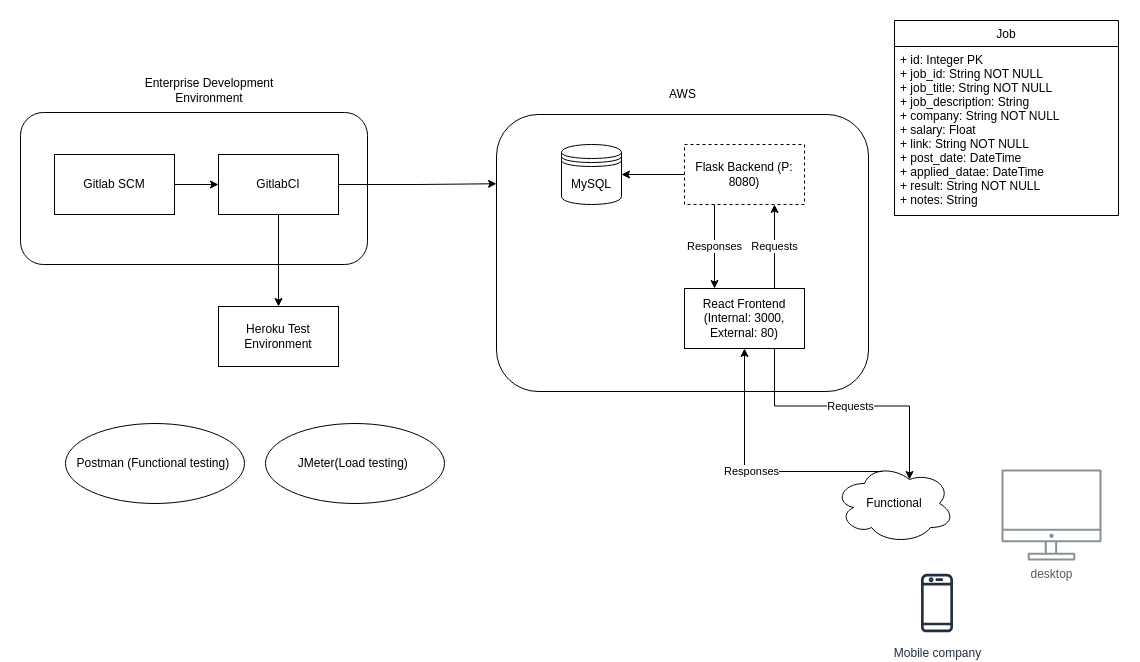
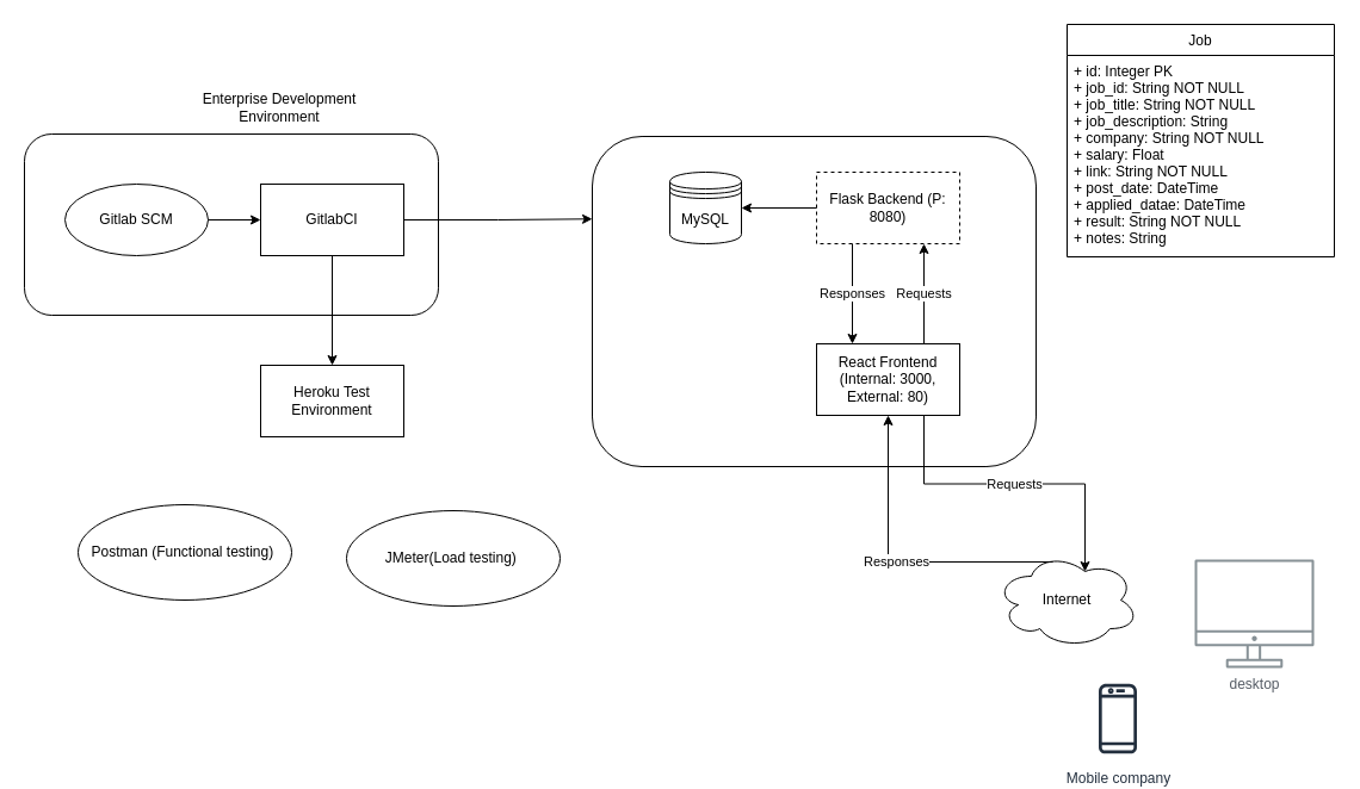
  <mxCell id="0" />
  <mxCell id="1" parent="0" />
  <mxCell id="2" value="" style="rounded=1;whiteSpace=wrap;html=1;fillColor=none;" vertex="1" parent="1"><mxGeometry x="20" y="112" width="347" height="152" as="geometry" /></mxCell>
  <mxCell id="3" value="" style="rounded=1;whiteSpace=wrap;html=1;fillColor=none;" vertex="1" parent="1"><mxGeometry x="496" y="114" width="372" height="277" as="geometry" /></mxCell>
  <mxCell id="4" value="" style="shape=datastore;whiteSpace=wrap;html=1;" vertex="1" parent="1"><mxGeometry x="561" y="144" width="60" height="60" as="geometry" /></mxCell>
  <mxCell id="5" value="MySQL" style="text;html=1;strokeColor=none;fillColor=none;align=center;verticalAlign=middle;whiteSpace=wrap;rounded=0;" vertex="1" parent="1"><mxGeometry x="561" y="169" width="60" height="30" as="geometry" /></mxCell>
  <mxCell id="6" value="Responses" style="edgeStyle=orthogonalEdgeStyle;rounded=0;orthogonalLoop=1;jettySize=auto;html=1;exitX=0.25;exitY=1;exitDx=0;exitDy=0;entryX=0.25;entryY=0;entryDx=0;entryDy=0;" edge="1" parent="1" source="7" target="11"><mxGeometry relative="1" as="geometry"><mxPoint x="714" y="280" as="targetPoint" /></mxGeometry></mxCell>
  <mxCell id="7" value="Flask Backend (P: 8080)" style="rounded=0;whiteSpace=wrap;html=1;fillColor=none;dashed=1;" vertex="1" parent="1"><mxGeometry x="684" y="144" width="120" height="60" as="geometry" /></mxCell>
  <mxCell id="8" value="" style="endArrow=classic;html=1;rounded=0;exitX=0;exitY=0.5;exitDx=0;exitDy=0;entryX=1;entryY=0.5;entryDx=0;entryDy=0;" edge="1" parent="1" source="7" target="4"><mxGeometry width="50" height="50" relative="1" as="geometry"><mxPoint x="650" y="136" as="sourcePoint" /><mxPoint x="700" y="86" as="targetPoint" /></mxGeometry></mxCell>
  <mxCell id="9" value="Requests" style="edgeStyle=orthogonalEdgeStyle;rounded=0;orthogonalLoop=1;jettySize=auto;html=1;exitX=0.75;exitY=0;exitDx=0;exitDy=0;entryX=0.75;entryY=1;entryDx=0;entryDy=0;" edge="1" parent="1" source="11" target="7"><mxGeometry relative="1" as="geometry" /></mxCell>
  <mxCell id="10" value="Requests" style="edgeStyle=orthogonalEdgeStyle;rounded=0;orthogonalLoop=1;jettySize=auto;html=1;exitX=0.75;exitY=1;exitDx=0;exitDy=0;entryX=0.625;entryY=0.2;entryDx=0;entryDy=0;entryPerimeter=0;" edge="1" parent="1" source="11" target="14"><mxGeometry relative="1" as="geometry" /></mxCell>
  <mxCell id="11" value="React Frontend &lt;br&gt;(Internal: 3000, External: 80)" style="rounded=0;whiteSpace=wrap;html=1;fillColor=none;" vertex="1" parent="1"><mxGeometry x="684" y="288" width="120" height="60" as="geometry" /></mxCell>
- <mxCell id="12" value="AWS" style="text;html=1;strokeColor=none;fillColor=none;align=center;verticalAlign=middle;whiteSpace=wrap;rounded=0;" vertex="1" parent="1"><mxGeometry x="634.5" y="79" width="95" height="29" as="geometry" /></mxCell>
  <mxCell id="13" value="Responses" style="edgeStyle=orthogonalEdgeStyle;rounded=0;orthogonalLoop=1;jettySize=auto;html=1;exitX=0.4;exitY=0.1;exitDx=0;exitDy=0;exitPerimeter=0;entryX=0.5;entryY=1;entryDx=0;entryDy=0;" edge="1" parent="1" source="14" target="11"><mxGeometry relative="1" as="geometry" /></mxCell>
- <mxCell id="14" value="Functional" style="ellipse;shape=cloud;whiteSpace=wrap;html=1;fillColor=none;" vertex="1" parent="1"><mxGeometry x="834" y="463" width="120" height="80" as="geometry" /></mxCell>
- <mxCell id="15" value="Enterprise Development Environment" style="text;html=1;strokeColor=none;fillColor=none;align=center;verticalAlign=middle;whiteSpace=wrap;rounded=0;" vertex="1" parent="1"><mxGeometry x="128" y="75" width="162" height="29" as="geometry" /></mxCell>
+ <mxCell id="14" value="Internet" style="ellipse;shape=cloud;whiteSpace=wrap;html=1;fillColor=none;" vertex="1" parent="1"><mxGeometry x="834" y="463" width="120" height="80" as="geometry" /></mxCell>
+ <mxCell id="15" value="Enterprise Development Environment" style="text;html=1;strokeColor=none;fillColor=none;align=center;verticalAlign=middle;whiteSpace=wrap;rounded=0;" vertex="1" parent="1"><mxGeometry x="153" y="75" width="162" height="29" as="geometry" /></mxCell>
  <mxCell id="16" style="edgeStyle=orthogonalEdgeStyle;rounded=0;orthogonalLoop=1;jettySize=auto;html=1;exitX=1;exitY=0.5;exitDx=0;exitDy=0;entryX=0;entryY=0.5;entryDx=0;entryDy=0;" edge="1" parent="1" source="17" target="20"><mxGeometry relative="1" as="geometry" /></mxCell>
- <mxCell id="17" value="Gitlab SCM" style="rounded=0;whiteSpace=wrap;html=1;fillColor=none;" vertex="1" parent="1"><mxGeometry x="54" y="154" width="120" height="60" as="geometry" /></mxCell>
+ <mxCell id="17" value="Gitlab SCM" style="ellipse;whiteSpace=wrap;html=1;fillColor=none;" vertex="1" parent="1"><mxGeometry x="54" y="154" width="120" height="60" as="geometry" /></mxCell>
  <mxCell id="18" style="edgeStyle=orthogonalEdgeStyle;rounded=0;orthogonalLoop=1;jettySize=auto;html=1;exitX=1;exitY=0.5;exitDx=0;exitDy=0;entryX=0;entryY=0.25;entryDx=0;entryDy=0;" edge="1" parent="1" source="20" target="3"><mxGeometry relative="1" as="geometry" /></mxCell>
  <mxCell id="19" style="edgeStyle=orthogonalEdgeStyle;rounded=0;orthogonalLoop=1;jettySize=auto;html=1;exitX=0.5;exitY=1;exitDx=0;exitDy=0;" edge="1" parent="1" source="20" target="21"><mxGeometry relative="1" as="geometry" /></mxCell>
  <mxCell id="20" value="GitlabCI" style="rounded=0;whiteSpace=wrap;html=1;fillColor=none;" vertex="1" parent="1"><mxGeometry x="218" y="154" width="120" height="60" as="geometry" /></mxCell>
  <mxCell id="21" value="Heroku Test Environment" style="rounded=0;whiteSpace=wrap;html=1;fillColor=none;" vertex="1" parent="1"><mxGeometry x="218" y="306" width="120" height="60" as="geometry" /></mxCell>
  <mxCell id="22" value="Mobile company" style="sketch=0;outlineConnect=0;fontColor=#232F3E;gradientColor=none;strokeColor=#232F3E;fillColor=#ffffff;dashed=0;verticalLabelPosition=bottom;verticalAlign=top;align=center;html=1;fontSize=12;fontStyle=0;aspect=fixed;shape=mxgraph.aws4.resourceIcon;resIcon=mxgraph.aws4.mobile_client;" vertex="1" parent="1"><mxGeometry x="900" y="566" width="73" height="73" as="geometry" /></mxCell>
  <mxCell id="23" value="desktop" style="sketch=0;outlineConnect=0;gradientColor=none;fontColor=#545B64;strokeColor=none;fillColor=#879196;dashed=0;verticalLabelPosition=bottom;verticalAlign=top;align=center;html=1;fontSize=12;fontStyle=0;aspect=fixed;shape=mxgraph.aws4.illustration_desktop;pointerEvents=1" vertex="1" parent="1"><mxGeometry x="1001" y="469" width="100" height="91" as="geometry" /></mxCell>
  <mxCell id="24" value="Postman (Functional testing)&amp;nbsp;" style="ellipse;whiteSpace=wrap;html=1;fillColor=none;" vertex="1" parent="1"><mxGeometry x="65" y="423" width="179" height="80" as="geometry" /></mxCell>
- <mxCell id="25" value="JMeter(Load testing)&amp;nbsp;" style="ellipse;whiteSpace=wrap;html=1;fillColor=none;" vertex="1" parent="1"><mxGeometry x="265" y="423" width="179" height="80" as="geometry" /></mxCell>
+ <mxCell id="25" value="JMeter(Load testing)&amp;nbsp;" style="ellipse;whiteSpace=wrap;html=1;fillColor=none;" vertex="1" parent="1"><mxGeometry x="290" y="428" width="179" height="80" as="geometry" /></mxCell>
  <mxCell id="26" value="Job" style="swimlane;fontStyle=0;childLayout=stackLayout;horizontal=1;startSize=26;fillColor=none;horizontalStack=0;resizeParent=1;resizeParentMax=0;resizeLast=0;collapsible=1;marginBottom=0;" vertex="1" parent="1"><mxGeometry x="894" y="20" width="224" height="195" as="geometry" /></mxCell>
  <mxCell id="27" value="+ id: Integer PK&#10;+ job_id: String NOT NULL&#10;+ job_title: String NOT NULL&#10;+ job_description: String&#10;+ company: String NOT NULL&#10;+ salary: Float&#10;+ link: String NOT NULL&#10;+ post_date: DateTime&#10;+ applied_datae: DateTime&#10;+ result: String NOT NULL&#10;+ notes: String" style="text;strokeColor=none;fillColor=none;align=left;verticalAlign=top;spacingLeft=4;spacingRight=4;overflow=hidden;rotatable=0;points=[[0,0.5],[1,0.5]];portConstraint=eastwest;" vertex="1" parent="26"><mxGeometry y="26" width="224" height="169" as="geometry" /></mxCell>
